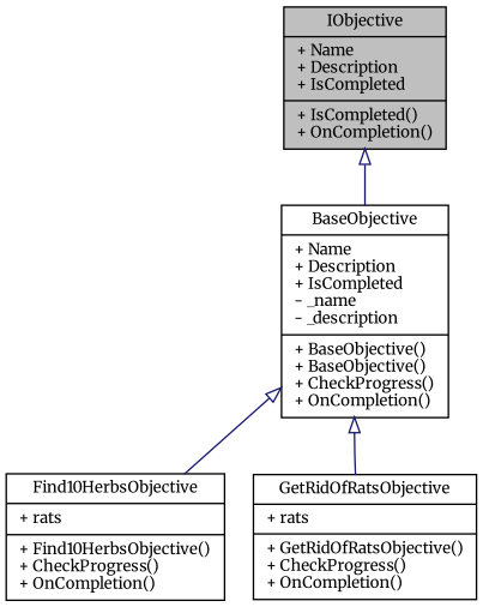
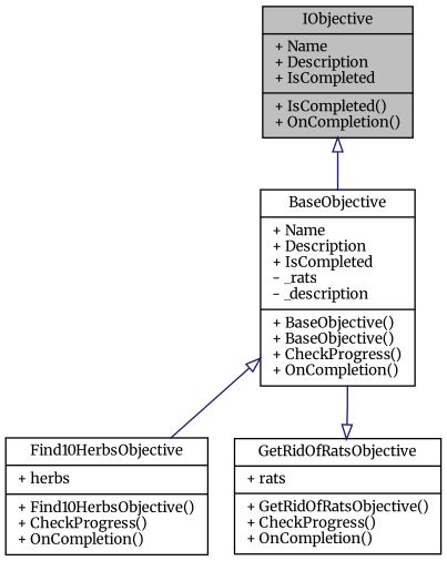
  digraph {
    fontname=Merriweather
    node [color=black fillcolor=white fontname=Merriweather fontsize=10 shape=record style=filled]
    edge [arrowtail=onormal color=midnightblue dir=back fontname=Merriweather fontsize=10 labelfontname=Helvetica labelfontsize=10 style=solid]
    n1 [fillcolor=grey75 fontcolor=black height=0.2 label="{IObjective\n|+ Name\l+ Description\l+ IsCompleted\l|+ IsCompleted()\l+ OnCompletion()\l}" width=0.4]
-   n2 [height=0.2 label="{BaseObjective\n|+ Name\l+ Description\l+ IsCompleted\l- _name\l- _description\l|+ BaseObjective()\l+ BaseObjective()\l+ CheckProgress()\l+ OnCompletion()\l}" width=0.4]
-   n3 [height=0.2 label="{Find10HerbsObjective\n|+ rats\l|+ Find10HerbsObjective()\l+ CheckProgress()\l+ OnCompletion()\l}" width=0.4]
+   n2 [height=0.2 label="{BaseObjective\n|+ Name\l+ Description\l+ IsCompleted\l- _rats\l- _description\l|+ BaseObjective()\l+ BaseObjective()\l+ CheckProgress()\l+ OnCompletion()\l}" width=0.4]
+   n3 [height=0.2 label="{Find10HerbsObjective\n|+ herbs\l|+ Find10HerbsObjective()\l+ CheckProgress()\l+ OnCompletion()\l}" width=0.4]
    n4 [height=0.2 label="{GetRidOfRatsObjective\n|+ rats\l|+ GetRidOfRatsObjective()\l+ CheckProgress()\l+ OnCompletion()\l}" width=0.4]
    n1 -> n2
    n2 -> n3
-   n2 -> n4
+   n4 -> n2
  }
